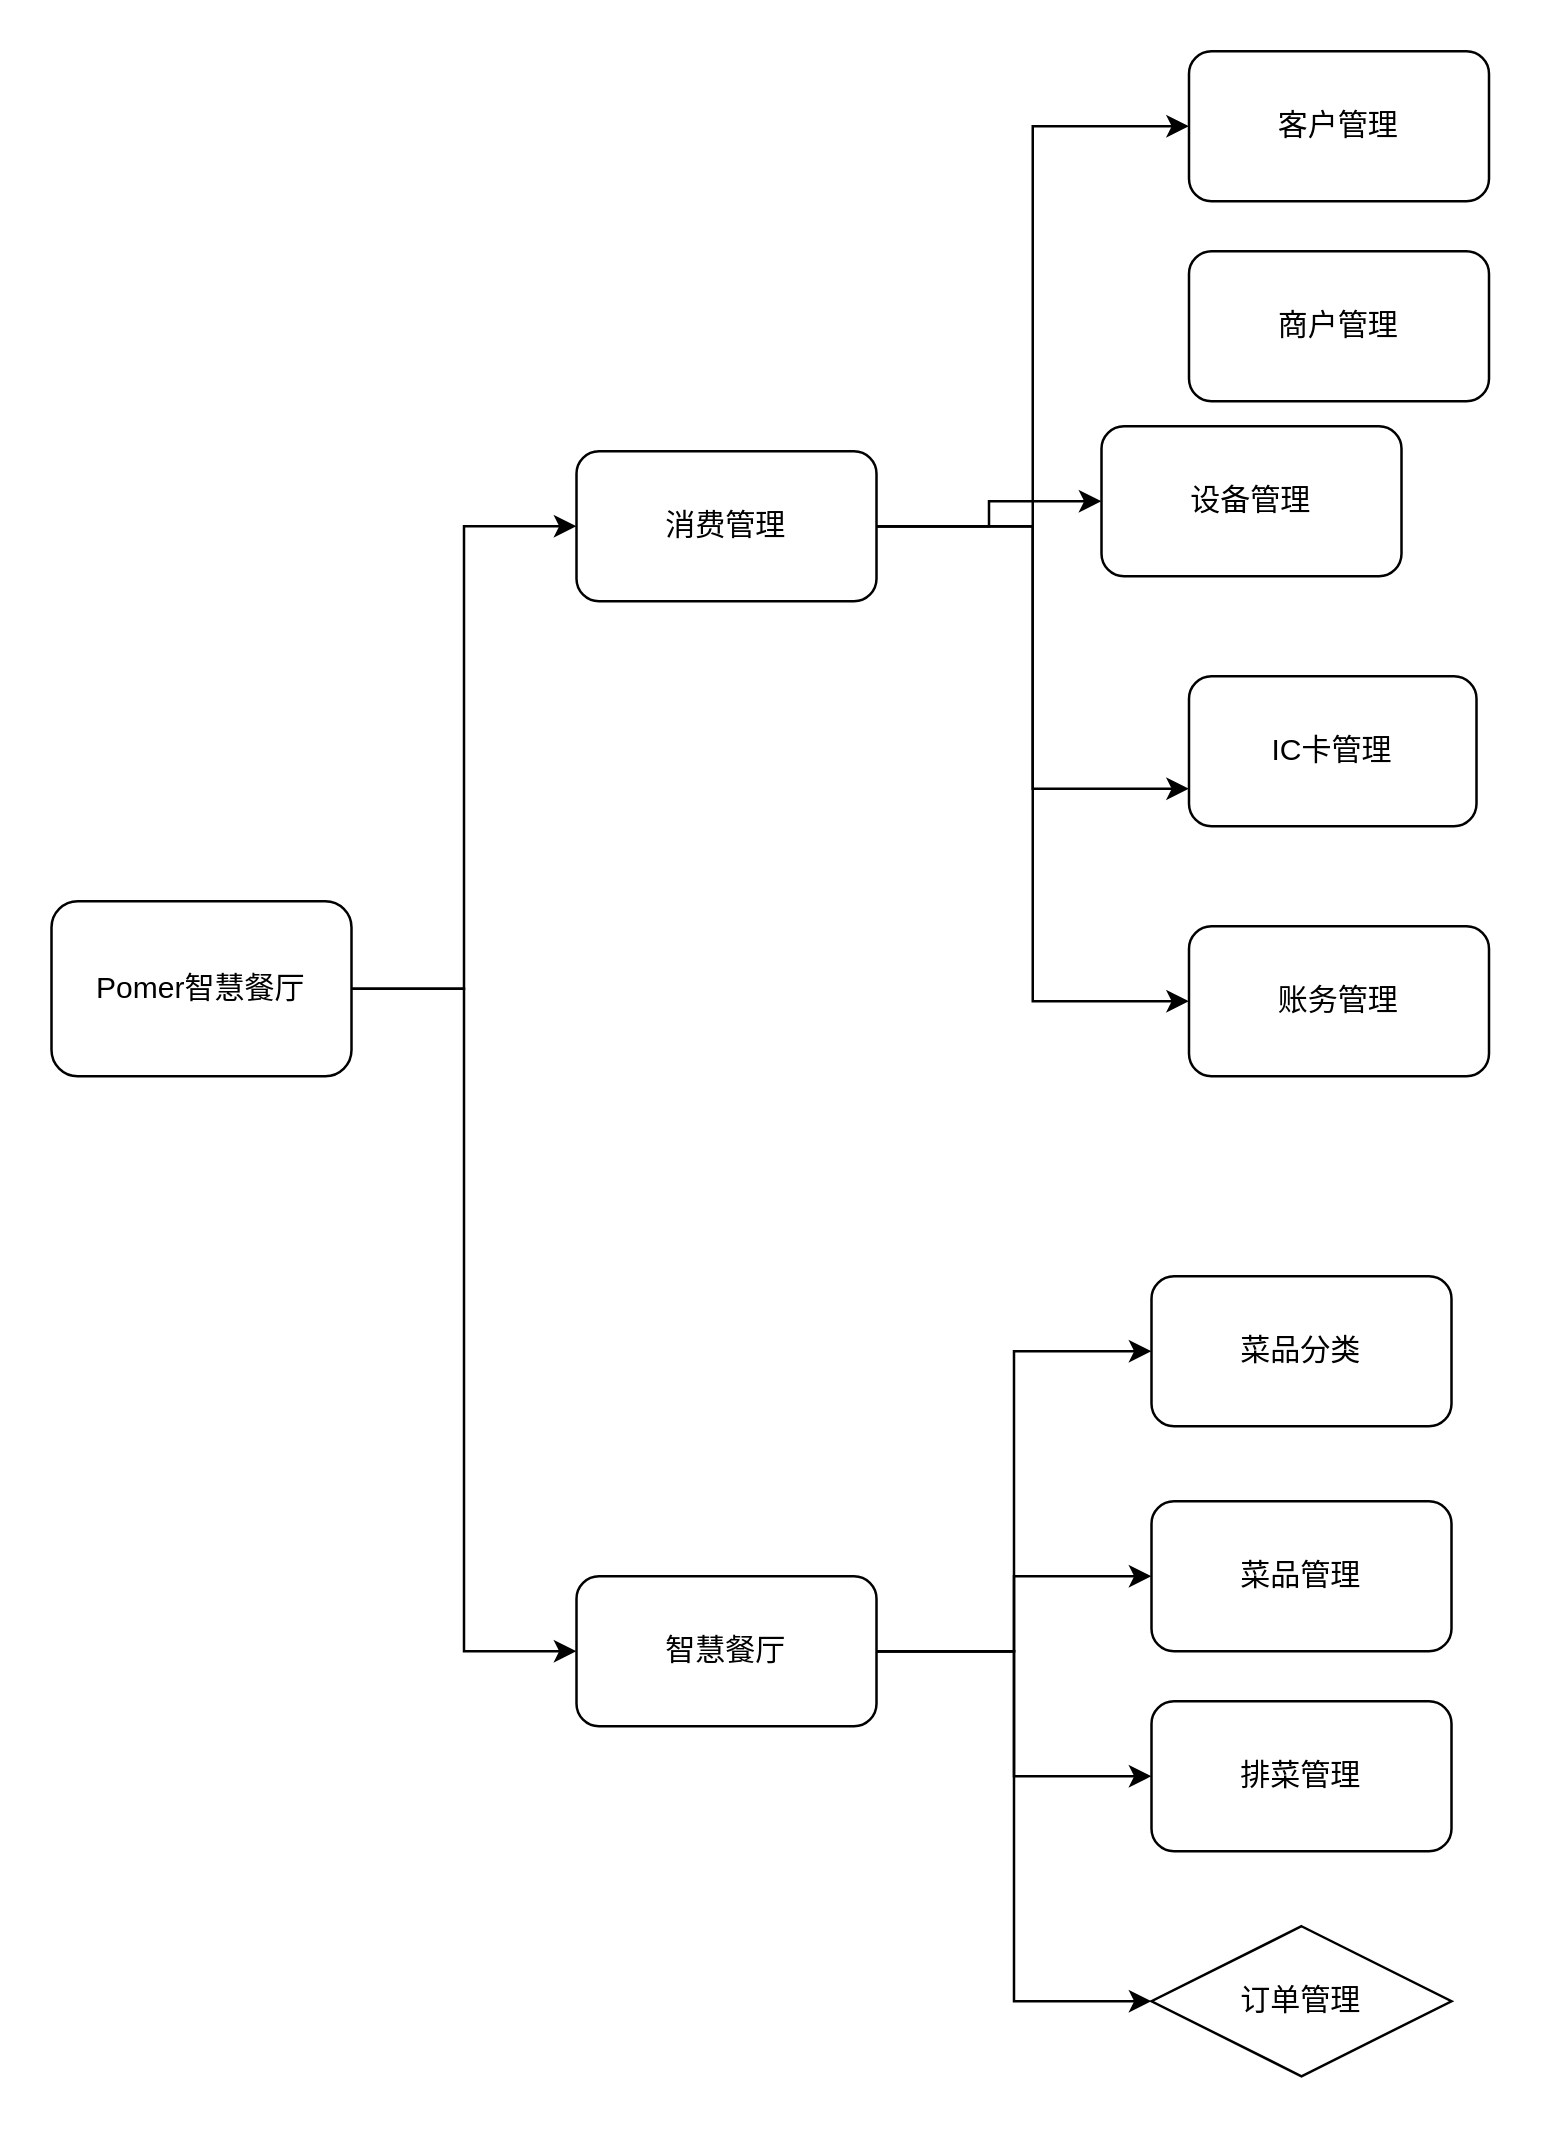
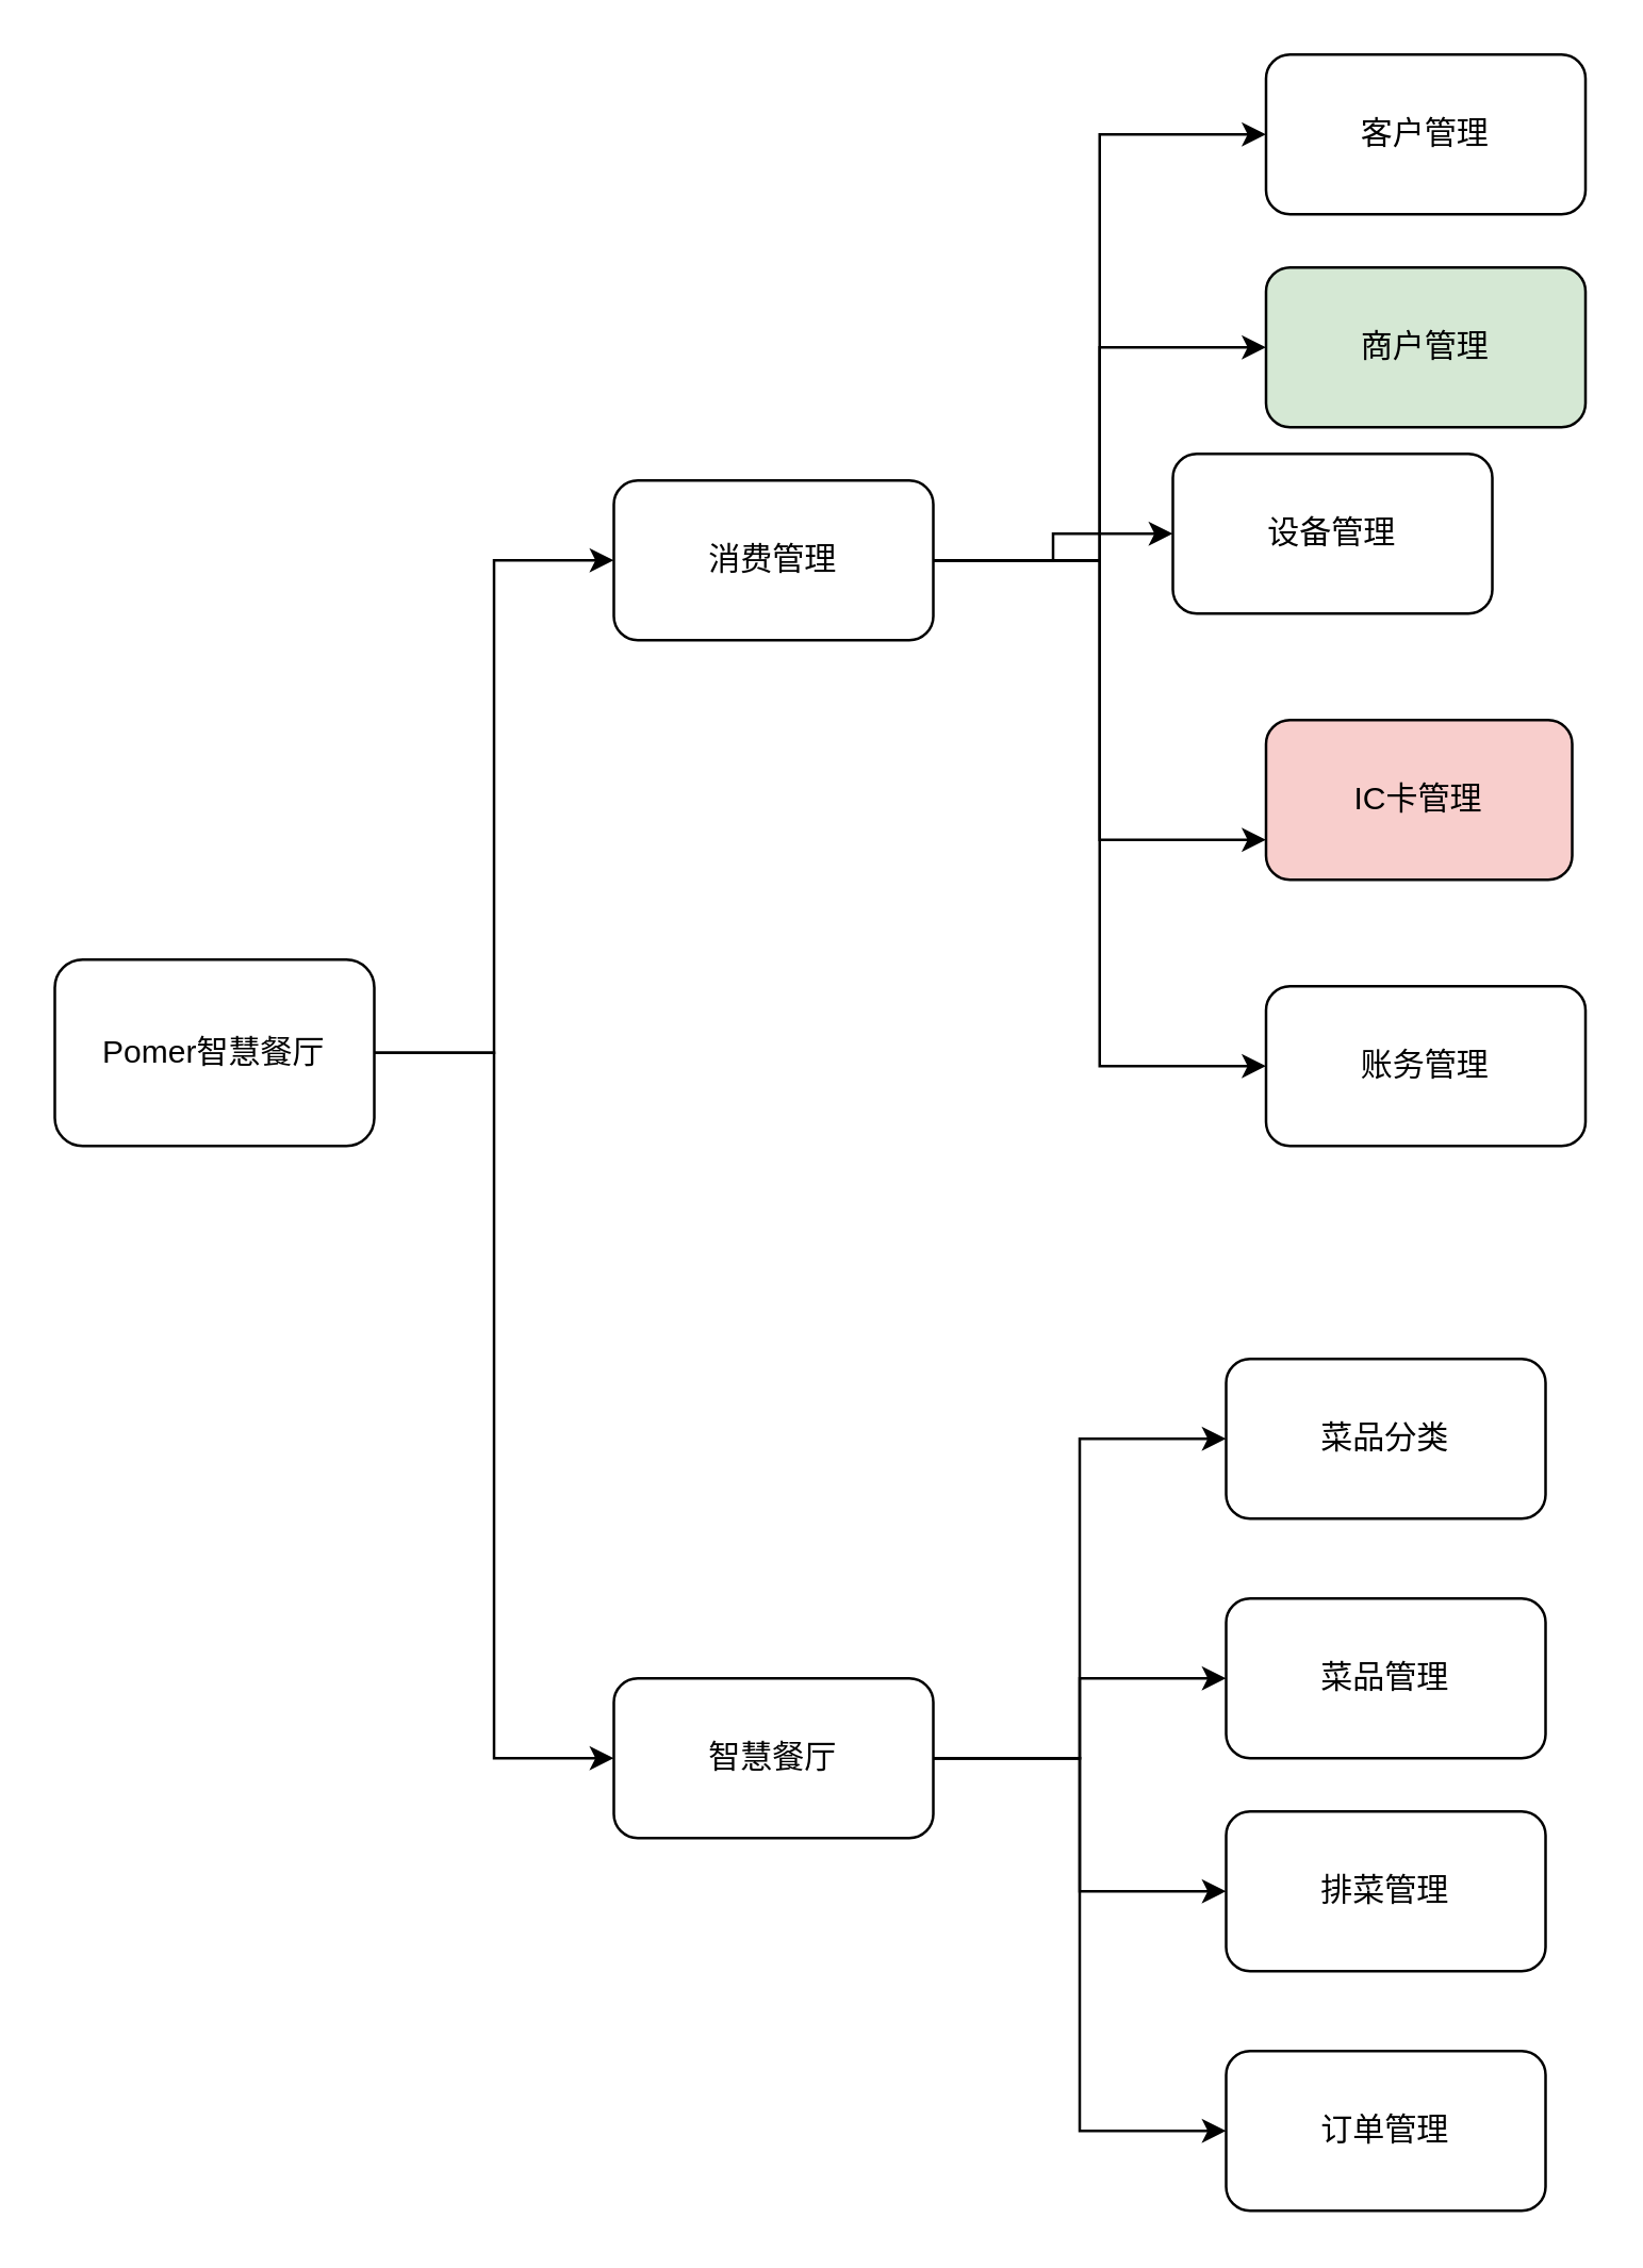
  <mxCell id="0" />
  <mxCell id="1" parent="0" />
  <mxCell id="2" style="edgeStyle=orthogonalEdgeStyle;rounded=0;orthogonalLoop=1;jettySize=auto;html=1;entryX=0;entryY=0.5;entryDx=0;entryDy=0;" edge="1" parent="1" source="6" target="11"><mxGeometry relative="1" as="geometry" /></mxCell>
  <mxCell id="3" style="edgeStyle=orthogonalEdgeStyle;rounded=0;orthogonalLoop=1;jettySize=auto;html=1;" edge="1" parent="1" source="6" target="10"><mxGeometry relative="1" as="geometry" /></mxCell>
  <mxCell id="4" style="edgeStyle=orthogonalEdgeStyle;rounded=0;orthogonalLoop=1;jettySize=auto;html=1;entryX=0;entryY=0.5;entryDx=0;entryDy=0;" edge="1" parent="1" source="6" target="12"><mxGeometry relative="1" as="geometry" /></mxCell>
  <mxCell id="5" style="edgeStyle=orthogonalEdgeStyle;rounded=0;orthogonalLoop=1;jettySize=auto;html=1;entryX=0;entryY=0.5;entryDx=0;entryDy=0;" edge="1" parent="1" source="6" target="13"><mxGeometry relative="1" as="geometry" /></mxCell>
  <mxCell id="6" value="智慧餐厅" style="rounded=1;whiteSpace=wrap;html=1;" vertex="1" parent="1"><mxGeometry x="230" y="630" width="120" height="60" as="geometry" /></mxCell>
  <mxCell id="7" value="客户管理" style="rounded=1;whiteSpace=wrap;html=1;" vertex="1" parent="1"><mxGeometry x="475" y="20" width="120" height="60" as="geometry" /></mxCell>
- <mxCell id="8" value="商户管理" style="rounded=1;whiteSpace=wrap;html=1;" vertex="1" parent="1"><mxGeometry x="475" y="100" width="120" height="60" as="geometry" /></mxCell>
+ <mxCell id="8" value="商户管理" style="rounded=1;whiteSpace=wrap;html=1;fillColor=#d5e8d4;" vertex="1" parent="1"><mxGeometry x="475" y="100" width="120" height="60" as="geometry" /></mxCell>
  <mxCell id="9" value="设备管理" style="rounded=1;whiteSpace=wrap;html=1;" vertex="1" parent="1"><mxGeometry x="440" y="170" width="120" height="60" as="geometry" /></mxCell>
  <mxCell id="10" value="菜品管理" style="rounded=1;whiteSpace=wrap;html=1;" vertex="1" parent="1"><mxGeometry x="460" y="600" width="120" height="60" as="geometry" /></mxCell>
  <mxCell id="11" value="菜品分类" style="rounded=1;whiteSpace=wrap;html=1;" vertex="1" parent="1"><mxGeometry x="460" y="510" width="120" height="60" as="geometry" /></mxCell>
  <mxCell id="12" value="排菜管理" style="rounded=1;whiteSpace=wrap;html=1;" vertex="1" parent="1"><mxGeometry x="460" y="680" width="120" height="60" as="geometry" /></mxCell>
- <mxCell id="13" value="订单管理" style="rhombus;whiteSpace=wrap;html=1;" vertex="1" parent="1"><mxGeometry x="460" y="770" width="120" height="60" as="geometry" /></mxCell>
- <mxCell id="14" value="IC卡管理" style="rounded=1;whiteSpace=wrap;html=1;" vertex="1" parent="1"><mxGeometry x="475" y="270" width="115" height="60" as="geometry" /></mxCell>
+ <mxCell id="13" value="订单管理" style="rounded=1;whiteSpace=wrap;html=1;" vertex="1" parent="1"><mxGeometry x="460" y="770" width="120" height="60" as="geometry" /></mxCell>
+ <mxCell id="14" value="IC卡管理" style="rounded=1;whiteSpace=wrap;html=1;fillColor=#f8cecc;" vertex="1" parent="1"><mxGeometry x="475" y="270" width="115" height="60" as="geometry" /></mxCell>
  <mxCell id="15" value="账务管理" style="rounded=1;whiteSpace=wrap;html=1;" vertex="1" parent="1"><mxGeometry x="475" y="370" width="120" height="60" as="geometry" /></mxCell>
  <mxCell id="16" style="edgeStyle=orthogonalEdgeStyle;rounded=0;orthogonalLoop=1;jettySize=auto;html=1;entryX=0;entryY=0.5;entryDx=0;entryDy=0;" edge="1" parent="1" source="21" target="7"><mxGeometry relative="1" as="geometry" /></mxCell>
+ <mxCell id="17" style="edgeStyle=orthogonalEdgeStyle;rounded=0;orthogonalLoop=1;jettySize=auto;html=1;entryX=0;entryY=0.5;entryDx=0;entryDy=0;" edge="1" parent="1" source="21" target="8"><mxGeometry relative="1" as="geometry" /></mxCell>
  <mxCell id="18" style="edgeStyle=orthogonalEdgeStyle;rounded=0;orthogonalLoop=1;jettySize=auto;html=1;entryX=0;entryY=0.5;entryDx=0;entryDy=0;" edge="1" parent="1" source="21" target="9"><mxGeometry relative="1" as="geometry" /></mxCell>
  <mxCell id="19" style="edgeStyle=orthogonalEdgeStyle;rounded=0;orthogonalLoop=1;jettySize=auto;html=1;entryX=0;entryY=0.75;entryDx=0;entryDy=0;" edge="1" parent="1" source="21" target="14"><mxGeometry relative="1" as="geometry" /></mxCell>
  <mxCell id="20" style="edgeStyle=orthogonalEdgeStyle;rounded=0;orthogonalLoop=1;jettySize=auto;html=1;entryX=0;entryY=0.5;entryDx=0;entryDy=0;" edge="1" parent="1" source="21" target="15"><mxGeometry relative="1" as="geometry" /></mxCell>
  <mxCell id="21" value="消费管理" style="rounded=1;whiteSpace=wrap;html=1;" vertex="1" parent="1"><mxGeometry x="230" y="180" width="120" height="60" as="geometry" /></mxCell>
  <mxCell id="22" style="edgeStyle=orthogonalEdgeStyle;rounded=0;orthogonalLoop=1;jettySize=auto;html=1;entryX=0;entryY=0.5;entryDx=0;entryDy=0;" edge="1" parent="1" source="24" target="21"><mxGeometry relative="1" as="geometry" /></mxCell>
  <mxCell id="23" style="edgeStyle=orthogonalEdgeStyle;rounded=0;orthogonalLoop=1;jettySize=auto;html=1;entryX=0;entryY=0.5;entryDx=0;entryDy=0;" edge="1" parent="1" source="24" target="6"><mxGeometry relative="1" as="geometry" /></mxCell>
  <mxCell id="24" value="Pomer智慧餐厅" style="rounded=1;whiteSpace=wrap;html=1;" vertex="1" parent="1"><mxGeometry x="20" y="360" width="120" height="70" as="geometry" /></mxCell>
